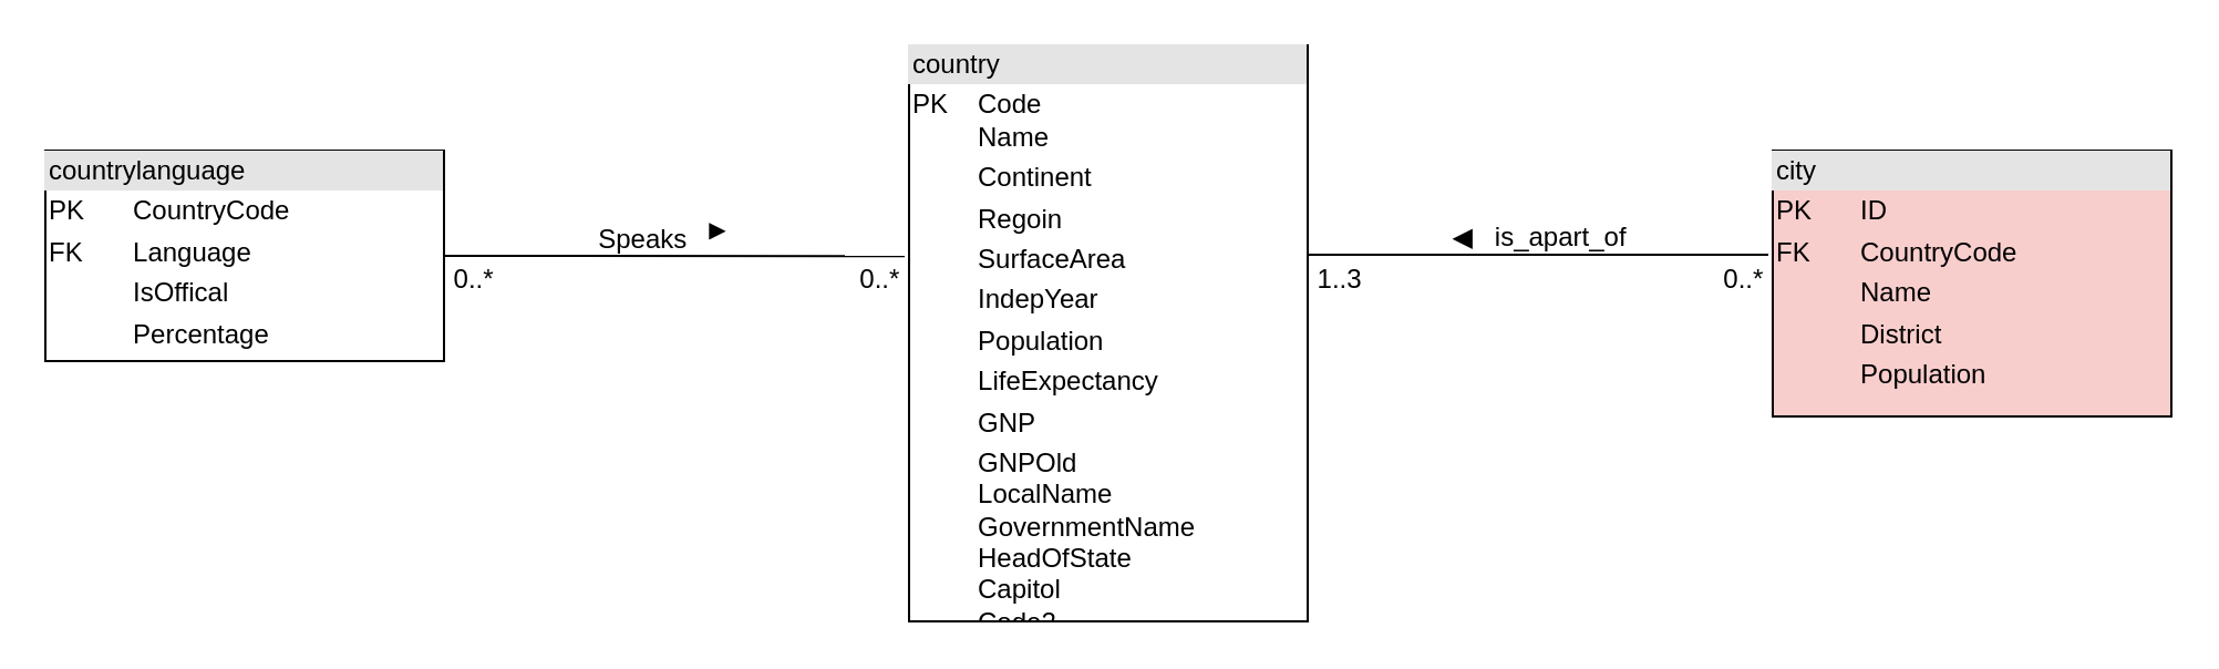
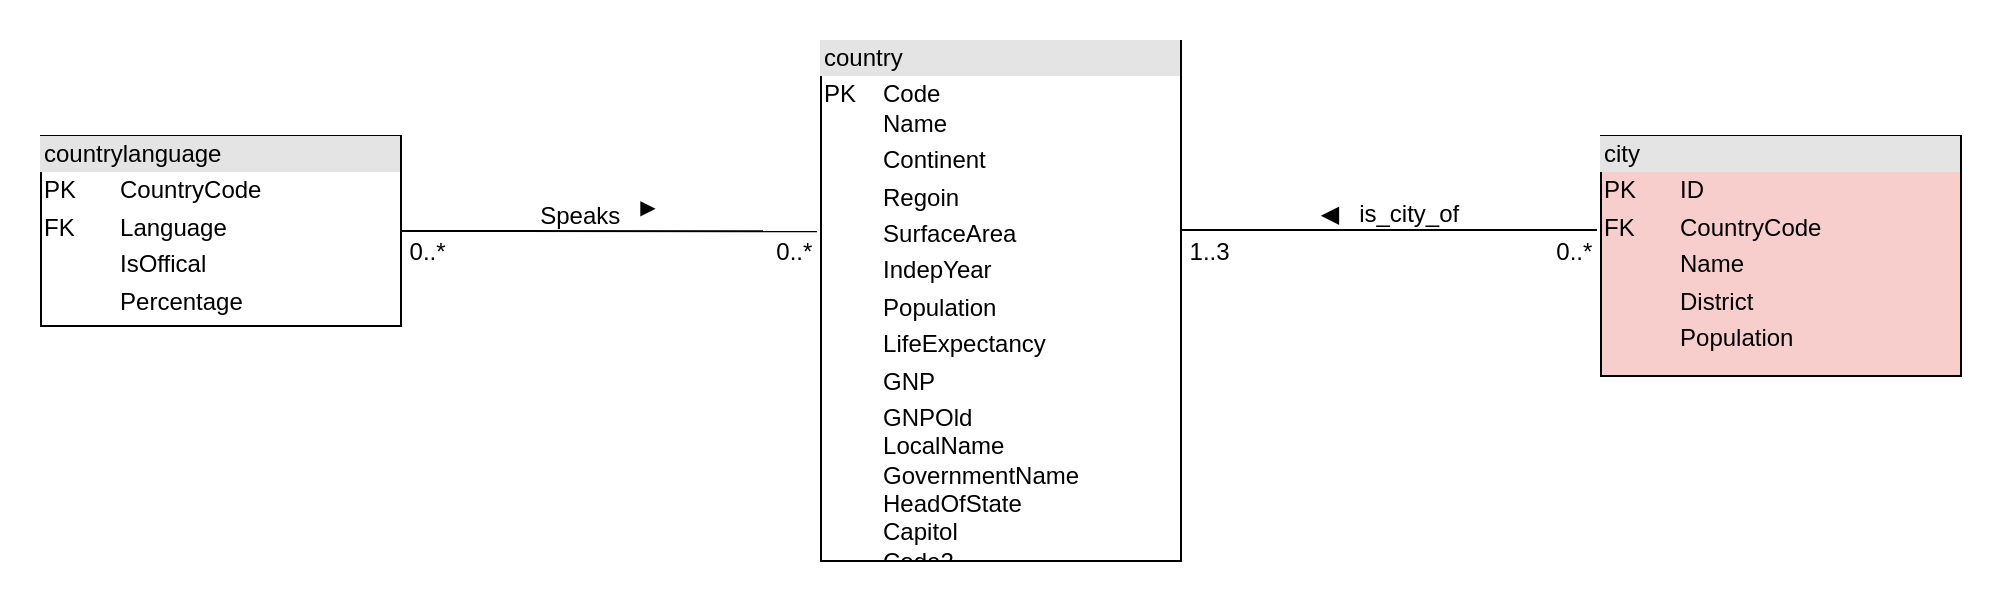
  <mxCell id="0" />
  <mxCell id="1" parent="0" />
  <mxCell id="2" value="&lt;div style=&quot;box-sizing: border-box ; width: 100% ; background: #e4e4e4 ; padding: 2px&quot;&gt;country&lt;/div&gt;&lt;table style=&quot;width: 100% ; font-size: 1em&quot; cellpadding=&quot;2&quot; cellspacing=&quot;0&quot;&gt;&lt;tbody&gt;&lt;tr&gt;&lt;td&gt;PK&lt;br&gt;&lt;br&gt;&lt;/td&gt;&lt;td&gt;Code&lt;br&gt;Name&lt;/td&gt;&lt;/tr&gt;&lt;tr&gt;&lt;td&gt;&lt;br&gt;&lt;/td&gt;&lt;td&gt;Continent&lt;/td&gt;&lt;/tr&gt;&lt;tr&gt;&lt;td&gt;&lt;/td&gt;&lt;td&gt;Regoin&lt;/td&gt;&lt;/tr&gt;&lt;tr&gt;&lt;td&gt;&lt;br&gt;&lt;/td&gt;&lt;td&gt;SurfaceArea&lt;/td&gt;&lt;/tr&gt;&lt;tr&gt;&lt;td&gt;&lt;br&gt;&lt;/td&gt;&lt;td&gt;IndepYear&lt;/td&gt;&lt;/tr&gt;&lt;tr&gt;&lt;td&gt;&lt;br&gt;&lt;/td&gt;&lt;td&gt;Population&lt;/td&gt;&lt;/tr&gt;&lt;tr&gt;&lt;td&gt;&lt;br&gt;&lt;/td&gt;&lt;td&gt;LifeExpectancy&lt;/td&gt;&lt;/tr&gt;&lt;tr&gt;&lt;td&gt;&lt;br&gt;&lt;/td&gt;&lt;td&gt;GNP&lt;/td&gt;&lt;/tr&gt;&lt;tr&gt;&lt;td&gt;&lt;br&gt;&lt;/td&gt;&lt;td&gt;GNPOld&lt;br&gt;LocalName&lt;br&gt;GovernmentName&lt;br&gt;HeadOfState&lt;br&gt;Capitol&lt;br&gt;Code2&lt;/td&gt;&lt;/tr&gt;&lt;/tbody&gt;&lt;/table&gt;" style="verticalAlign=top;align=left;overflow=fill;html=1;" parent="1" vertex="1"><mxGeometry x="410" y="20" width="180" height="260" as="geometry" /></mxCell>
  <mxCell id="3" value="&lt;div style=&quot;box-sizing: border-box ; width: 100% ; background: #e4e4e4 ; padding: 2px&quot;&gt;city&lt;/div&gt;&lt;table style=&quot;width: 100% ; font-size: 1em&quot; cellpadding=&quot;2&quot; cellspacing=&quot;0&quot;&gt;&lt;tbody&gt;&lt;tr&gt;&lt;td&gt;PK&lt;/td&gt;&lt;td&gt;ID&lt;/td&gt;&lt;/tr&gt;&lt;tr&gt;&lt;td&gt;FK&lt;/td&gt;&lt;td&gt;CountryCode&lt;/td&gt;&lt;/tr&gt;&lt;tr&gt;&lt;td&gt;&lt;/td&gt;&lt;td&gt;Name&lt;/td&gt;&lt;/tr&gt;&lt;tr&gt;&lt;td&gt;&lt;br&gt;&lt;/td&gt;&lt;td&gt;District&lt;/td&gt;&lt;/tr&gt;&lt;tr&gt;&lt;td&gt;&lt;br&gt;&lt;/td&gt;&lt;td&gt;Population&lt;/td&gt;&lt;/tr&gt;&lt;/tbody&gt;&lt;/table&gt;" style="verticalAlign=top;align=left;overflow=fill;html=1;fillColor=#f8cecc;" parent="1" vertex="1"><mxGeometry x="800" y="67.5" width="180" height="120" as="geometry" /></mxCell>
  <mxCell id="4" value="&lt;div style=&quot;box-sizing: border-box ; width: 100% ; background: #e4e4e4 ; padding: 2px&quot;&gt;countrylanguage&lt;/div&gt;&lt;table style=&quot;width: 100% ; font-size: 1em&quot; cellpadding=&quot;2&quot; cellspacing=&quot;0&quot;&gt;&lt;tbody&gt;&lt;tr&gt;&lt;td&gt;PK&lt;/td&gt;&lt;td&gt;CountryCode&lt;/td&gt;&lt;/tr&gt;&lt;tr&gt;&lt;td&gt;FK&lt;/td&gt;&lt;td&gt;Language&lt;/td&gt;&lt;/tr&gt;&lt;tr&gt;&lt;td&gt;&lt;/td&gt;&lt;td&gt;IsOffical&lt;/td&gt;&lt;/tr&gt;&lt;tr&gt;&lt;td&gt;&lt;br&gt;&lt;/td&gt;&lt;td&gt;Percentage&lt;/td&gt;&lt;/tr&gt;&lt;tr&gt;&lt;td&gt;&lt;br&gt;&lt;/td&gt;&lt;td&gt;&lt;br&gt;&lt;/td&gt;&lt;/tr&gt;&lt;/tbody&gt;&lt;/table&gt;" style="verticalAlign=top;align=left;overflow=fill;html=1;" parent="1" vertex="1"><mxGeometry x="20" y="67.5" width="180" height="95" as="geometry" /></mxCell>
  <mxCell id="5" value="" style="endArrow=none;html=1;rounded=0;exitX=1;exitY=0.5;exitDx=0;exitDy=0;entryX=-0.011;entryY=0.366;entryDx=0;entryDy=0;entryPerimeter=0;" parent="1" source="4" target="2" edge="1"><mxGeometry width="50" height="50" relative="1" as="geometry"><mxPoint x="390" y="185" as="sourcePoint" /><mxPoint x="440" y="135" as="targetPoint" /></mxGeometry></mxCell>
  <mxCell id="6" value="" style="endArrow=none;html=1;rounded=0;exitX=1;exitY=0.5;exitDx=0;exitDy=0;entryX=-0.011;entryY=0.366;entryDx=0;entryDy=0;entryPerimeter=0;" parent="1" edge="1"><mxGeometry width="50" height="50" relative="1" as="geometry"><mxPoint x="590" y="114.55" as="sourcePoint" /><mxPoint x="798" y="114.55" as="targetPoint" /></mxGeometry></mxCell>
  <mxCell id="7" value="Speaks&amp;nbsp; &amp;nbsp;&lt;sup&gt;▶&lt;/sup&gt;" style="text;html=1;align=center;verticalAlign=middle;whiteSpace=wrap;rounded=0;" parent="1" vertex="1"><mxGeometry x="254" y="96" width="90" height="20" as="geometry" /></mxCell>
- <mxCell id="8" value="◀&amp;nbsp; &amp;nbsp;is_apart_of" style="text;html=1;align=center;verticalAlign=middle;whiteSpace=wrap;rounded=0;" parent="1" vertex="1"><mxGeometry x="650" y="97" width="90" height="20" as="geometry" /></mxCell>
+ <mxCell id="8" value="◀&amp;nbsp; &amp;nbsp;is_city_of" style="text;html=1;align=center;verticalAlign=middle;whiteSpace=wrap;rounded=0;" parent="1" vertex="1"><mxGeometry x="650" y="97" width="90" height="20" as="geometry" /></mxCell>
  <mxCell id="9" value="0..*&lt;span style=&quot;white-space: pre;&quot;&gt;&#09;&lt;/span&gt;&lt;span style=&quot;white-space: pre;&quot;&gt;&#09;&lt;/span&gt;&lt;span style=&quot;white-space: pre;&quot;&gt;&#09;&lt;/span&gt;&lt;span style=&quot;white-space: pre;&quot;&gt;&#09;&lt;/span&gt;&lt;span style=&quot;white-space: pre;&quot;&gt;&#09;&lt;/span&gt;&amp;nbsp; &amp;nbsp;&lt;span style=&quot;white-space: pre;&quot;&gt;&#09;&lt;/span&gt;&amp;nbsp; &amp;nbsp; &amp;nbsp; &amp;nbsp;0..*" style="text;html=1;align=center;verticalAlign=middle;whiteSpace=wrap;rounded=0;" parent="1" vertex="1"><mxGeometry x="177" y="111" width="257" height="30" as="geometry" /></mxCell>
  <mxCell id="10" value="1..3&lt;span style=&quot;white-space: pre;&quot;&gt;&#09;&lt;/span&gt;&lt;span style=&quot;white-space: pre;&quot;&gt;&#09;&lt;/span&gt;&lt;span style=&quot;white-space: pre;&quot;&gt;&#09;&lt;/span&gt;&lt;span style=&quot;white-space: pre;&quot;&gt;&#09;&lt;/span&gt;&lt;span style=&quot;white-space: pre;&quot;&gt;&#09;&lt;/span&gt;&amp;nbsp; &amp;nbsp;&lt;span style=&quot;white-space: pre;&quot;&gt;&#09;&lt;/span&gt;&amp;nbsp; &amp;nbsp; &amp;nbsp; &amp;nbsp;0..*" style="text;html=1;align=center;verticalAlign=middle;whiteSpace=wrap;rounded=0;" parent="1" vertex="1"><mxGeometry x="567" y="111" width="257" height="30" as="geometry" /></mxCell>
